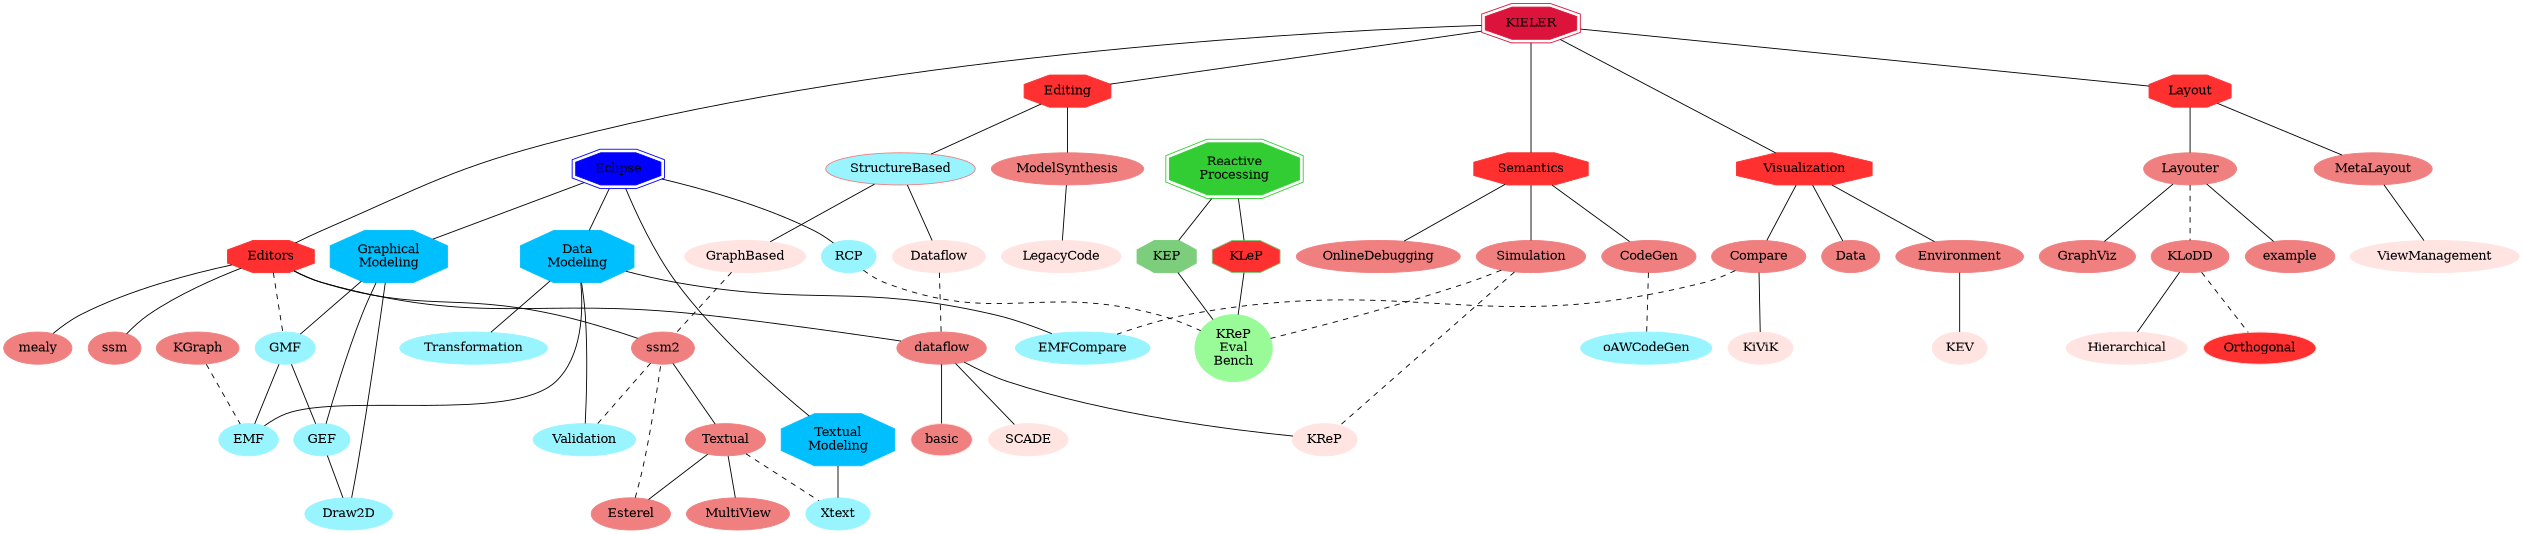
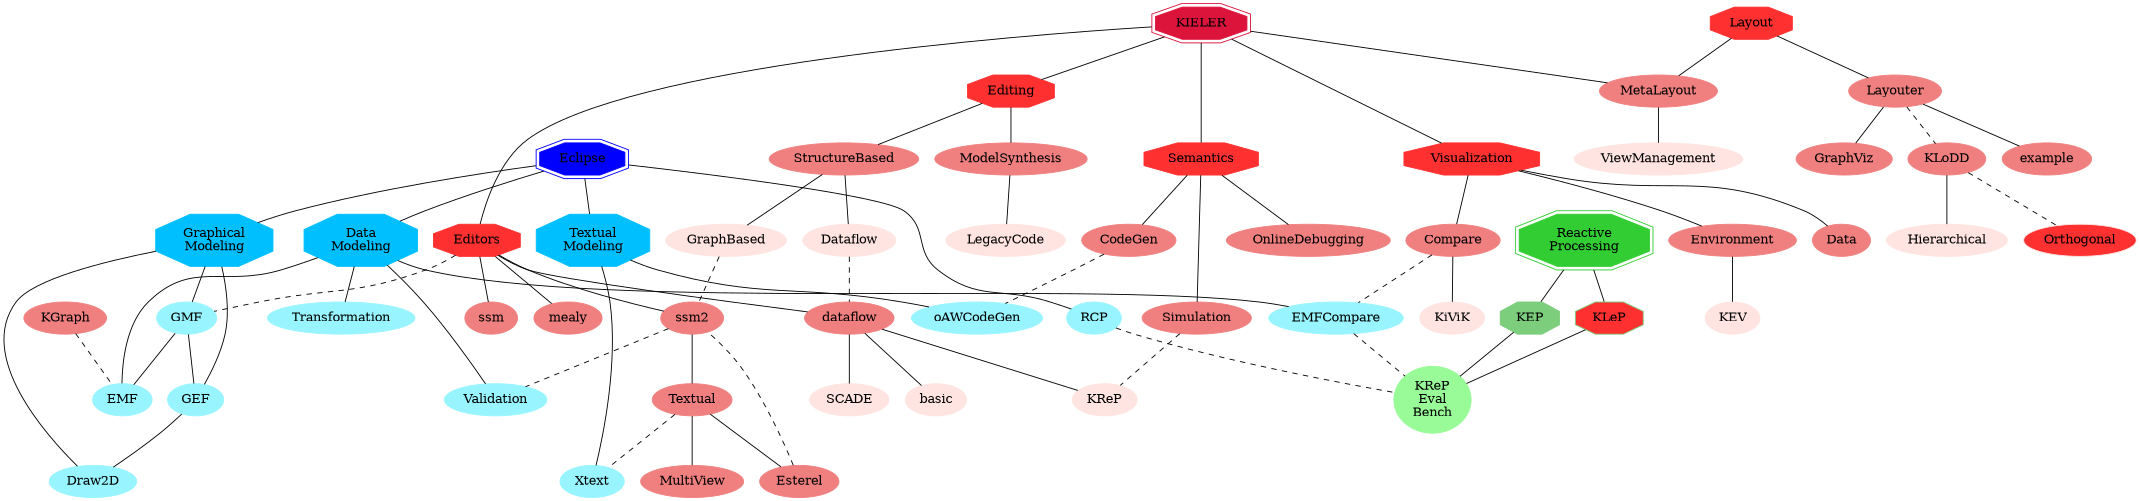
  graph {
    splines=true
    node [color=lightcoral shape=ellipse style=filled]
    Eclipse [color=blue1 shape=doubleoctagon]
    n2 [color=deepskyblue label="Data\nModeling" shape=octagon]
    n3 [color=deepskyblue label="Graphical\nModeling" shape=octagon]
    n4 [color=deepskyblue label="Textual\nModeling" shape=octagon]
    RCP [color=cadetblue1]
    EMF [color=cadetblue1]
    Validation [color=cadetblue1]
    Transformation [color=cadetblue1]
    EMFCompare [color=cadetblue1]
    GEF [color=cadetblue1]
    GMF [color=cadetblue1]
    Draw2D [color=cadetblue1]
    oAWCodeGen [color=cadetblue1]
    Xtext [color=cadetblue1]
    n15 [color=palegreen label="KReP\nEval\nBench"]
    KIELER [color=crimson shape=doubleoctagon]
    Editors [color=firebrick1 shape=octagon]
    Semantics [color=firebrick1 shape=octagon]
    Visualization [color=firebrick1 shape=octagon]
    Layout [color=firebrick1 shape=octagon]
    Editing [color=firebrick1 shape=octagon]
    mealy
    ssm
    ssm2
    dataflow
    Simulation
    CodeGen
    OnlineDebugging
    Compare
    Environment
    Data
    MetaLayout
    Layouter
    ModelSynthesis
-   StructureBased [fillcolor=cadetblue1]
+   StructureBased
    Textual
-   basic [color=mistyrose fillcolor=lightcoral]
+   basic [color=mistyrose]
    n38 [color=mistyrose label=KReP]
    SCADE [color=mistyrose]
    KiViK [color=mistyrose]
    KEV [color=mistyrose]
    ViewManagement [color=mistyrose]
    example
    GraphViz
    KLoDD
    LegacyCode [color=mistyrose]
    MultiView
    Esterel
    GraphBased [color=mistyrose]
    Dataflow [color=mistyrose]
    KEP [color=palegreen3 shape=octagon]
    KGraph
    Hierarchical [color=mistyrose]
    Orthogonal [color=mistyrose fillcolor=firebrick1]
    n55 [color=limegreen label="Reactive\nProcessing" shape=doubleoctagon]
    KLeP [color=palegreen3 fillcolor=firebrick1 shape=octagon]
    Eclipse -- n2
    Eclipse -- n3
    Eclipse -- n4
    Eclipse -- RCP
    n2 -- EMF
    n2 -- Validation
    n2 -- Transformation
    n2 -- EMFCompare
    n3 -- GEF
    n3 -- GMF
    n3 -- Draw2D
+   n4 -- oAWCodeGen
    n4 -- Xtext
    RCP -- n15 [style=dashed]
    GEF -- Draw2D
    GMF -- EMF
    GMF -- GEF
    KIELER -- Editors
    KIELER -- Semantics
    KIELER -- Visualization
-   KIELER -- Layout
+   KIELER -- MetaLayout
    KIELER -- Editing
    Editors -- GMF [style=dashed]
    Editors -- mealy
    Editors -- ssm
    Editors -- ssm2
    Editors -- dataflow
    Semantics -- Simulation
    Semantics -- CodeGen
    Semantics -- OnlineDebugging
    Visualization -- Compare
    Visualization -- Environment
    Visualization -- Data
    Layout -- MetaLayout
    Layout -- Layouter
    Editing -- ModelSynthesis
    Editing -- StructureBased
    ssm2 -- Validation [style=dashed]
    ssm2 -- Textual
    dataflow -- basic
    dataflow -- n38
    dataflow -- SCADE
-   Simulation -- n15 [style=dashed]
+   EMFCompare -- n15 [style=dashed]
    Simulation -- n38 [style=dashed]
    CodeGen -- oAWCodeGen [style=dashed]
    Compare -- EMFCompare [style=dashed]
    Compare -- KiViK
    Environment -- KEV
    MetaLayout -- ViewManagement
    Layouter -- example
    Layouter -- GraphViz
    Layouter -- KLoDD [style=dashed]
    ModelSynthesis -- LegacyCode
    StructureBased -- GraphBased
    StructureBased -- Dataflow
    Textual -- Xtext [style=dashed]
    Textual -- MultiView
    Textual -- Esterel
    KLoDD -- Hierarchical
    KLoDD -- Orthogonal [style=dashed]
    Esterel -- ssm2 [style=dashed]
    GraphBased -- ssm2 [style=dashed]
    Dataflow -- dataflow [style=dashed]
    KEP -- n15
    KGraph -- EMF [style=dashed]
    n55 -- KEP
    n55 -- KLeP
    KLeP -- n15
  }
